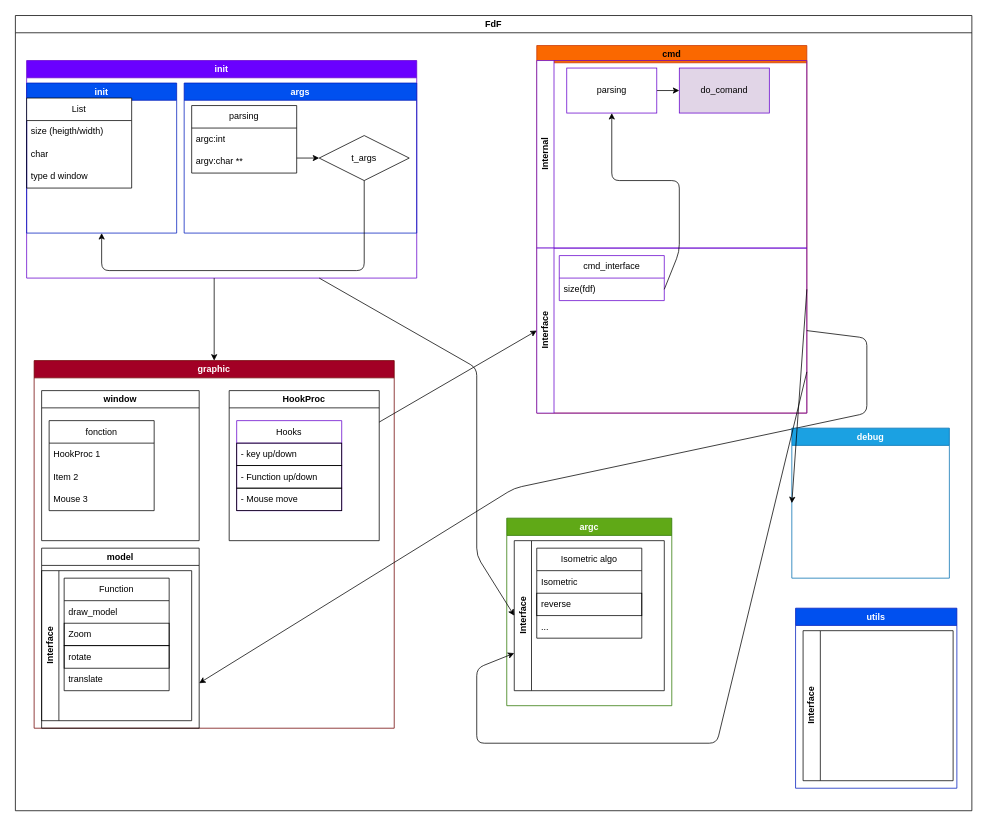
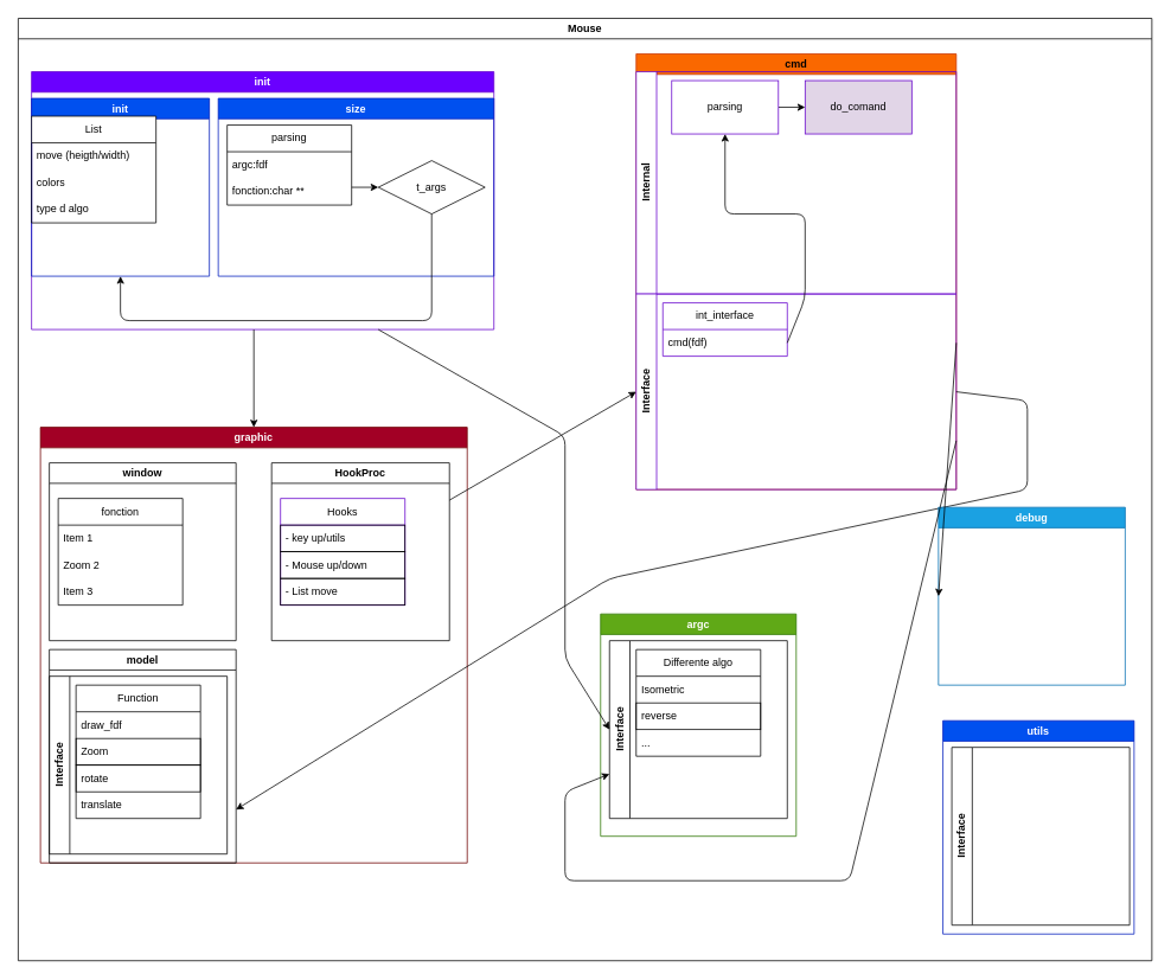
  <mxCell id="0" />
  <mxCell id="1" parent="0" />
- <mxCell id="2" value="FdF" style="swimlane;whiteSpace=wrap;html=1;" parent="1" vertex="1"><mxGeometry x="20" y="20" width="1275" height="1060" as="geometry"><mxRectangle x="40" y="40" width="60" height="30" as="alternateBounds" /></mxGeometry></mxCell>
+ <mxCell id="2" value="Mouse" style="swimlane;whiteSpace=wrap;html=1;" parent="1" vertex="1"><mxGeometry x="20" y="20" width="1275" height="1060" as="geometry"><mxRectangle x="40" y="40" width="60" height="30" as="alternateBounds" /></mxGeometry></mxCell>
  <mxCell id="3" value="init" style="swimlane;whiteSpace=wrap;html=1;fillColor=#6a00ff;fontColor=#ffffff;strokeColor=#6600CC;" parent="2" vertex="1"><mxGeometry x="15" y="60" width="520" height="290" as="geometry"><mxRectangle x="15" y="40" width="60" height="30" as="alternateBounds" /></mxGeometry></mxCell>
  <mxCell id="4" value="init" style="swimlane;whiteSpace=wrap;html=1;fillColor=#0050ef;fontColor=#ffffff;strokeColor=#001DBC;" parent="3" vertex="1"><mxGeometry y="30" width="200" height="200" as="geometry" /></mxCell>
  <mxCell id="5" value="List" style="swimlane;fontStyle=0;childLayout=stackLayout;horizontal=1;startSize=30;horizontalStack=0;resizeParent=1;resizeParentMax=0;resizeLast=0;collapsible=1;marginBottom=0;whiteSpace=wrap;html=1;" parent="4" vertex="1"><mxGeometry y="20" width="140" height="120" as="geometry" /></mxCell>
- <mxCell id="6" value="size (heigth/width)" style="text;strokeColor=none;fillColor=none;align=left;verticalAlign=middle;spacingLeft=4;spacingRight=4;overflow=hidden;points=[[0,0.5],[1,0.5]];portConstraint=eastwest;rotatable=0;whiteSpace=wrap;html=1;" parent="5" vertex="1"><mxGeometry y="30" width="140" height="30" as="geometry" /></mxCell>
- <mxCell id="7" value="char" style="text;strokeColor=none;fillColor=none;align=left;verticalAlign=middle;spacingLeft=4;spacingRight=4;overflow=hidden;points=[[0,0.5],[1,0.5]];portConstraint=eastwest;rotatable=0;whiteSpace=wrap;html=1;" parent="5" vertex="1"><mxGeometry y="60" width="140" height="30" as="geometry" /></mxCell>
- <mxCell id="8" value="type d window" style="text;strokeColor=none;fillColor=none;align=left;verticalAlign=middle;spacingLeft=4;spacingRight=4;overflow=hidden;points=[[0,0.5],[1,0.5]];portConstraint=eastwest;rotatable=0;whiteSpace=wrap;html=1;" parent="5" vertex="1"><mxGeometry y="90" width="140" height="30" as="geometry" /></mxCell>
- <mxCell id="9" value="args" style="swimlane;whiteSpace=wrap;html=1;fillColor=#0050ef;fontColor=#ffffff;strokeColor=#001DBC;" parent="3" vertex="1"><mxGeometry x="210" y="30" width="310" height="200" as="geometry" /></mxCell>
+ <mxCell id="6" value="move (heigth/width)" style="text;strokeColor=none;fillColor=none;align=left;verticalAlign=middle;spacingLeft=4;spacingRight=4;overflow=hidden;points=[[0,0.5],[1,0.5]];portConstraint=eastwest;rotatable=0;whiteSpace=wrap;html=1;" parent="5" vertex="1"><mxGeometry y="30" width="140" height="30" as="geometry" /></mxCell>
+ <mxCell id="7" value="colors" style="text;strokeColor=none;fillColor=none;align=left;verticalAlign=middle;spacingLeft=4;spacingRight=4;overflow=hidden;points=[[0,0.5],[1,0.5]];portConstraint=eastwest;rotatable=0;whiteSpace=wrap;html=1;" parent="5" vertex="1"><mxGeometry y="60" width="140" height="30" as="geometry" /></mxCell>
+ <mxCell id="8" value="type d algo" style="text;strokeColor=none;fillColor=none;align=left;verticalAlign=middle;spacingLeft=4;spacingRight=4;overflow=hidden;points=[[0,0.5],[1,0.5]];portConstraint=eastwest;rotatable=0;whiteSpace=wrap;html=1;" parent="5" vertex="1"><mxGeometry y="90" width="140" height="30" as="geometry" /></mxCell>
+ <mxCell id="9" value="size" style="swimlane;whiteSpace=wrap;html=1;fillColor=#0050ef;fontColor=#ffffff;strokeColor=#001DBC;" parent="3" vertex="1"><mxGeometry x="210" y="30" width="310" height="200" as="geometry" /></mxCell>
  <mxCell id="10" value="parsing" style="swimlane;fontStyle=0;childLayout=stackLayout;horizontal=1;startSize=30;horizontalStack=0;resizeParent=1;resizeParentMax=0;resizeLast=0;collapsible=1;marginBottom=0;whiteSpace=wrap;html=1;" parent="9" vertex="1"><mxGeometry x="10" y="30" width="140" height="90" as="geometry" /></mxCell>
- <mxCell id="11" value="argc:int" style="text;strokeColor=none;fillColor=none;align=left;verticalAlign=middle;spacingLeft=4;spacingRight=4;overflow=hidden;points=[[0,0.5],[1,0.5]];portConstraint=eastwest;rotatable=0;whiteSpace=wrap;html=1;" parent="10" vertex="1"><mxGeometry y="30" width="140" height="30" as="geometry" /></mxCell>
- <mxCell id="12" value="argv:char **" style="text;strokeColor=none;fillColor=none;align=left;verticalAlign=middle;spacingLeft=4;spacingRight=4;overflow=hidden;points=[[0,0.5],[1,0.5]];portConstraint=eastwest;rotatable=0;whiteSpace=wrap;html=1;" parent="10" vertex="1"><mxGeometry y="60" width="140" height="30" as="geometry" /></mxCell>
+ <mxCell id="11" value="argc:fdf" style="text;strokeColor=none;fillColor=none;align=left;verticalAlign=middle;spacingLeft=4;spacingRight=4;overflow=hidden;points=[[0,0.5],[1,0.5]];portConstraint=eastwest;rotatable=0;whiteSpace=wrap;html=1;" parent="10" vertex="1"><mxGeometry y="30" width="140" height="30" as="geometry" /></mxCell>
+ <mxCell id="12" value="fonction:char **" style="text;strokeColor=none;fillColor=none;align=left;verticalAlign=middle;spacingLeft=4;spacingRight=4;overflow=hidden;points=[[0,0.5],[1,0.5]];portConstraint=eastwest;rotatable=0;whiteSpace=wrap;html=1;" parent="10" vertex="1"><mxGeometry y="60" width="140" height="30" as="geometry" /></mxCell>
  <mxCell id="13" value="t_args" style="rhombus;whiteSpace=wrap;html=1;" parent="9" vertex="1"><mxGeometry x="180" y="70" width="120" height="60" as="geometry" /></mxCell>
  <mxCell id="14" value="" style="edgeStyle=none;html=1;" parent="9" target="13" edge="1"><mxGeometry relative="1" as="geometry"><mxPoint x="150" y="100" as="sourcePoint" /></mxGeometry></mxCell>
  <mxCell id="15" style="edgeStyle=none;html=1;entryX=0.5;entryY=1;entryDx=0;entryDy=0;" parent="3" source="13" target="4" edge="1"><mxGeometry relative="1" as="geometry"><mxPoint x="110.0" y="360.0" as="targetPoint" /><Array as="points"><mxPoint x="450" y="280" /><mxPoint x="100" y="280" /></Array></mxGeometry></mxCell>
  <mxCell id="16" value="graphic" style="swimlane;whiteSpace=wrap;html=1;fillColor=#a20025;fontColor=#ffffff;strokeColor=#6F0000;" parent="2" vertex="1"><mxGeometry x="25" y="460" width="480" height="490" as="geometry" /></mxCell>
  <mxCell id="17" value="HookProc&lt;br&gt;" style="swimlane;whiteSpace=wrap;html=1;" parent="16" vertex="1"><mxGeometry x="260" y="40" width="200" height="200" as="geometry"><mxRectangle x="10" y="30" width="100" height="30" as="alternateBounds" /></mxGeometry></mxCell>
  <mxCell id="18" value="Hooks" style="swimlane;fontStyle=0;childLayout=stackLayout;horizontal=1;startSize=30;horizontalStack=0;resizeParent=1;resizeParentMax=0;resizeLast=0;collapsible=1;marginBottom=0;whiteSpace=wrap;html=1;strokeColor=#6600CC;" parent="17" vertex="1"><mxGeometry x="10" y="40" width="140" height="120" as="geometry" /></mxCell>
- <mxCell id="19" value="- key up/down" style="text;strokeColor=default;fillColor=none;align=left;verticalAlign=middle;spacingLeft=4;spacingRight=4;overflow=hidden;points=[[0,0.5],[1,0.5]];portConstraint=eastwest;rotatable=0;whiteSpace=wrap;html=1;" parent="18" vertex="1"><mxGeometry y="30" width="140" height="30" as="geometry" /></mxCell>
- <mxCell id="20" value="- Function up/down" style="text;strokeColor=default;fillColor=none;align=left;verticalAlign=middle;spacingLeft=4;spacingRight=4;overflow=hidden;points=[[0,0.5],[1,0.5]];portConstraint=eastwest;rotatable=0;whiteSpace=wrap;html=1;rounded=0;" parent="18" vertex="1"><mxGeometry y="60" width="140" height="30" as="geometry" /></mxCell>
- <mxCell id="21" value="- Mouse move" style="text;strokeColor=default;fillColor=none;align=left;verticalAlign=middle;spacingLeft=4;spacingRight=4;overflow=hidden;points=[[0,0.5],[1,0.5]];portConstraint=eastwest;rotatable=0;whiteSpace=wrap;html=1;" parent="18" vertex="1"><mxGeometry y="90" width="140" height="30" as="geometry" /></mxCell>
+ <mxCell id="19" value="- key up/utils" style="text;strokeColor=default;fillColor=none;align=left;verticalAlign=middle;spacingLeft=4;spacingRight=4;overflow=hidden;points=[[0,0.5],[1,0.5]];portConstraint=eastwest;rotatable=0;whiteSpace=wrap;html=1;" parent="18" vertex="1"><mxGeometry y="30" width="140" height="30" as="geometry" /></mxCell>
+ <mxCell id="20" value="- Mouse up/down" style="text;strokeColor=default;fillColor=none;align=left;verticalAlign=middle;spacingLeft=4;spacingRight=4;overflow=hidden;points=[[0,0.5],[1,0.5]];portConstraint=eastwest;rotatable=0;whiteSpace=wrap;html=1;rounded=0;" parent="18" vertex="1"><mxGeometry y="60" width="140" height="30" as="geometry" /></mxCell>
+ <mxCell id="21" value="- List move" style="text;strokeColor=default;fillColor=none;align=left;verticalAlign=middle;spacingLeft=4;spacingRight=4;overflow=hidden;points=[[0,0.5],[1,0.5]];portConstraint=eastwest;rotatable=0;whiteSpace=wrap;html=1;" parent="18" vertex="1"><mxGeometry y="90" width="140" height="30" as="geometry" /></mxCell>
  <mxCell id="22" value="window" style="swimlane;whiteSpace=wrap;html=1;rounded=0;strokeColor=default;fillColor=none;" parent="16" vertex="1"><mxGeometry x="10" y="40" width="210" height="200" as="geometry" /></mxCell>
  <mxCell id="23" value="fonction" style="swimlane;fontStyle=0;childLayout=stackLayout;horizontal=1;startSize=30;horizontalStack=0;resizeParent=1;resizeParentMax=0;resizeLast=0;collapsible=1;marginBottom=0;whiteSpace=wrap;html=1;rounded=0;strokeColor=default;fillColor=none;" parent="22" vertex="1"><mxGeometry x="10" y="40" width="140" height="120" as="geometry" /></mxCell>
- <mxCell id="24" value="HookProc 1" style="text;strokeColor=none;fillColor=none;align=left;verticalAlign=middle;spacingLeft=4;spacingRight=4;overflow=hidden;points=[[0,0.5],[1,0.5]];portConstraint=eastwest;rotatable=0;whiteSpace=wrap;html=1;rounded=0;" parent="23" vertex="1"><mxGeometry y="30" width="140" height="30" as="geometry" /></mxCell>
- <mxCell id="25" value="Item 2" style="text;strokeColor=none;fillColor=none;align=left;verticalAlign=middle;spacingLeft=4;spacingRight=4;overflow=hidden;points=[[0,0.5],[1,0.5]];portConstraint=eastwest;rotatable=0;whiteSpace=wrap;html=1;rounded=0;" parent="23" vertex="1"><mxGeometry y="60" width="140" height="30" as="geometry" /></mxCell>
- <mxCell id="26" value="Mouse 3" style="text;strokeColor=none;fillColor=none;align=left;verticalAlign=middle;spacingLeft=4;spacingRight=4;overflow=hidden;points=[[0,0.5],[1,0.5]];portConstraint=eastwest;rotatable=0;whiteSpace=wrap;html=1;rounded=0;" parent="23" vertex="1"><mxGeometry y="90" width="140" height="30" as="geometry" /></mxCell>
+ <mxCell id="24" value="Item 1" style="text;strokeColor=none;fillColor=none;align=left;verticalAlign=middle;spacingLeft=4;spacingRight=4;overflow=hidden;points=[[0,0.5],[1,0.5]];portConstraint=eastwest;rotatable=0;whiteSpace=wrap;html=1;rounded=0;" parent="23" vertex="1"><mxGeometry y="30" width="140" height="30" as="geometry" /></mxCell>
+ <mxCell id="25" value="Zoom 2" style="text;strokeColor=none;fillColor=none;align=left;verticalAlign=middle;spacingLeft=4;spacingRight=4;overflow=hidden;points=[[0,0.5],[1,0.5]];portConstraint=eastwest;rotatable=0;whiteSpace=wrap;html=1;rounded=0;" parent="23" vertex="1"><mxGeometry y="60" width="140" height="30" as="geometry" /></mxCell>
+ <mxCell id="26" value="Item 3" style="text;strokeColor=none;fillColor=none;align=left;verticalAlign=middle;spacingLeft=4;spacingRight=4;overflow=hidden;points=[[0,0.5],[1,0.5]];portConstraint=eastwest;rotatable=0;whiteSpace=wrap;html=1;rounded=0;" parent="23" vertex="1"><mxGeometry y="90" width="140" height="30" as="geometry" /></mxCell>
  <mxCell id="27" value="model" style="swimlane;whiteSpace=wrap;html=1;rounded=0;strokeColor=default;fillColor=none;" parent="16" vertex="1"><mxGeometry x="10" y="250" width="210" height="240" as="geometry" /></mxCell>
  <mxCell id="28" value="Interface&lt;br&gt;" style="swimlane;horizontal=0;whiteSpace=wrap;html=1;rounded=0;strokeColor=default;fillColor=none;" parent="27" vertex="1"><mxGeometry y="30" width="200" height="200" as="geometry" /></mxCell>
  <mxCell id="29" value="Function" style="swimlane;fontStyle=0;childLayout=stackLayout;horizontal=1;startSize=30;horizontalStack=0;resizeParent=1;resizeParentMax=0;resizeLast=0;collapsible=1;marginBottom=0;whiteSpace=wrap;html=1;rounded=0;strokeColor=default;fillColor=none;" parent="28" vertex="1"><mxGeometry x="30" y="10" width="140" height="150" as="geometry" /></mxCell>
- <mxCell id="30" value="draw_model" style="text;strokeColor=none;fillColor=none;align=left;verticalAlign=middle;spacingLeft=4;spacingRight=4;overflow=hidden;points=[[0,0.5],[1,0.5]];portConstraint=eastwest;rotatable=0;whiteSpace=wrap;html=1;rounded=0;" parent="29" vertex="1"><mxGeometry y="30" width="140" height="30" as="geometry" /></mxCell>
+ <mxCell id="30" value="draw_fdf" style="text;strokeColor=none;fillColor=none;align=left;verticalAlign=middle;spacingLeft=4;spacingRight=4;overflow=hidden;points=[[0,0.5],[1,0.5]];portConstraint=eastwest;rotatable=0;whiteSpace=wrap;html=1;rounded=0;" parent="29" vertex="1"><mxGeometry y="30" width="140" height="30" as="geometry" /></mxCell>
  <mxCell id="31" value="Zoom" style="text;strokeColor=default;fillColor=none;align=left;verticalAlign=middle;spacingLeft=4;spacingRight=4;overflow=hidden;points=[[0,0.5],[1,0.5]];portConstraint=eastwest;rotatable=0;whiteSpace=wrap;html=1;rounded=0;" parent="29" vertex="1"><mxGeometry y="60" width="140" height="30" as="geometry" /></mxCell>
  <mxCell id="32" value="rotate" style="text;strokeColor=default;fillColor=none;align=left;verticalAlign=middle;spacingLeft=4;spacingRight=4;overflow=hidden;points=[[0,0.5],[1,0.5]];portConstraint=eastwest;rotatable=0;whiteSpace=wrap;html=1;rounded=0;" parent="29" vertex="1"><mxGeometry y="90" width="140" height="30" as="geometry" /></mxCell>
  <mxCell id="33" value="translate" style="text;strokeColor=none;fillColor=none;align=left;verticalAlign=middle;spacingLeft=4;spacingRight=4;overflow=hidden;points=[[0,0.5],[1,0.5]];portConstraint=eastwest;rotatable=0;whiteSpace=wrap;html=1;rounded=0;" parent="29" vertex="1"><mxGeometry y="120" width="140" height="30" as="geometry" /></mxCell>
  <mxCell id="34" value="" style="edgeStyle=none;html=1;entryX=0.5;entryY=0;entryDx=0;entryDy=0;" parent="2" target="16" edge="1"><mxGeometry relative="1" as="geometry"><mxPoint x="265" y="350" as="sourcePoint" /><mxPoint x="145" y="440" as="targetPoint" /></mxGeometry></mxCell>
  <mxCell id="35" value="cmd" style="swimlane;whiteSpace=wrap;html=1;fillColor=#fa6800;fontColor=#000000;strokeColor=#C73500;" parent="2" vertex="1"><mxGeometry x="695" y="40" width="360" height="490" as="geometry" /></mxCell>
  <mxCell id="36" value="Internal&lt;br&gt;" style="swimlane;horizontal=0;whiteSpace=wrap;html=1;strokeColor=#6600CC;" parent="35" vertex="1"><mxGeometry y="20" width="360" height="250" as="geometry" /></mxCell>
  <mxCell id="37" value="do_comand" style="whiteSpace=wrap;html=1;strokeColor=#6600CC;fillColor=#e1d5e7;" parent="36" vertex="1"><mxGeometry x="190" y="10" width="120" height="60" as="geometry" /></mxCell>
  <mxCell id="38" style="edgeStyle=none;html=1;entryX=0;entryY=0.5;entryDx=0;entryDy=0;" parent="36" source="39" target="37" edge="1"><mxGeometry relative="1" as="geometry" /></mxCell>
  <mxCell id="39" value="parsing" style="whiteSpace=wrap;html=1;strokeColor=#6600CC;" parent="36" vertex="1"><mxGeometry x="40" y="10" width="120" height="60" as="geometry" /></mxCell>
  <mxCell id="40" value="Interface" style="swimlane;horizontal=0;whiteSpace=wrap;html=1;strokeColor=#6600CC;movable=1;resizable=1;rotatable=1;deletable=1;editable=1;connectable=1;" parent="35" vertex="1"><mxGeometry y="270" width="360" height="220" as="geometry"><mxRectangle y="220" width="40" height="150" as="alternateBounds" /></mxGeometry></mxCell>
- <mxCell id="41" value="cmd_interface" style="swimlane;fontStyle=0;childLayout=stackLayout;horizontal=1;startSize=30;horizontalStack=0;resizeParent=1;resizeParentMax=0;resizeLast=0;collapsible=1;marginBottom=0;whiteSpace=wrap;html=1;strokeColor=#6600CC;" parent="40" vertex="1"><mxGeometry x="30" y="10" width="140" height="60" as="geometry" /></mxCell>
- <mxCell id="42" value="size(fdf)" style="text;strokeColor=none;fillColor=none;align=left;verticalAlign=middle;spacingLeft=4;spacingRight=4;overflow=hidden;points=[[0,0.5],[1,0.5]];portConstraint=eastwest;rotatable=0;whiteSpace=wrap;html=1;" parent="41" vertex="1"><mxGeometry y="30" width="140" height="30" as="geometry" /></mxCell>
+ <mxCell id="41" value="int_interface" style="swimlane;fontStyle=0;childLayout=stackLayout;horizontal=1;startSize=30;horizontalStack=0;resizeParent=1;resizeParentMax=0;resizeLast=0;collapsible=1;marginBottom=0;whiteSpace=wrap;html=1;strokeColor=#6600CC;" parent="40" vertex="1"><mxGeometry x="30" y="10" width="140" height="60" as="geometry" /></mxCell>
+ <mxCell id="42" value="cmd(fdf)" style="text;strokeColor=none;fillColor=none;align=left;verticalAlign=middle;spacingLeft=4;spacingRight=4;overflow=hidden;points=[[0,0.5],[1,0.5]];portConstraint=eastwest;rotatable=0;whiteSpace=wrap;html=1;" parent="41" vertex="1"><mxGeometry y="30" width="140" height="30" as="geometry" /></mxCell>
  <mxCell id="43" style="edgeStyle=none;html=1;entryX=0.5;entryY=1;entryDx=0;entryDy=0;exitX=1;exitY=0.5;exitDx=0;exitDy=0;" parent="35" source="42" target="39" edge="1"><mxGeometry relative="1" as="geometry"><Array as="points"><mxPoint x="190" y="275" /><mxPoint x="190" y="180" /><mxPoint x="100" y="180" /></Array></mxGeometry></mxCell>
  <mxCell id="44" style="edgeStyle=none;html=1;entryX=0;entryY=0.5;entryDx=0;entryDy=0;" parent="2" source="17" target="40" edge="1"><mxGeometry relative="1" as="geometry" /></mxCell>
  <mxCell id="45" style="edgeStyle=none;html=1;entryX=1;entryY=0.75;entryDx=0;entryDy=0;exitX=1;exitY=0.5;exitDx=0;exitDy=0;" parent="2" source="40" target="27" edge="1"><mxGeometry relative="1" as="geometry"><Array as="points"><mxPoint x="1135" y="430" /><mxPoint x="1135" y="530" /><mxPoint x="665" y="630" /></Array></mxGeometry></mxCell>
  <mxCell id="46" value="utils" style="swimlane;whiteSpace=wrap;html=1;fillColor=#0050ef;fontColor=#ffffff;strokeColor=#001DBC;" parent="2" vertex="1"><mxGeometry x="1040" y="790" width="215" height="240" as="geometry"><mxRectangle x="460" y="250" width="70" height="30" as="alternateBounds" /></mxGeometry></mxCell>
  <mxCell id="47" value="Interface" style="swimlane;horizontal=0;whiteSpace=wrap;html=1;rounded=0;strokeColor=default;fillColor=none;" parent="46" vertex="1"><mxGeometry x="10" y="30" width="200" height="200" as="geometry" /></mxCell>
  <mxCell id="48" value="debug" style="swimlane;whiteSpace=wrap;html=1;fillColor=#1ba1e2;fontColor=#ffffff;strokeColor=#006EAF;" parent="2" vertex="1"><mxGeometry x="1035" y="550" width="210" height="200" as="geometry" /></mxCell>
  <mxCell id="49" style="edgeStyle=none;html=1;exitX=1;exitY=0.25;exitDx=0;exitDy=0;entryX=0;entryY=0.5;entryDx=0;entryDy=0;" parent="2" source="40" target="48" edge="1"><mxGeometry relative="1" as="geometry" /></mxCell>
  <mxCell id="50" value="argc" style="swimlane;whiteSpace=wrap;html=1;fillColor=#60a917;fontColor=#ffffff;strokeColor=#2D7600;" parent="2" vertex="1"><mxGeometry x="655" y="670" width="220" height="250" as="geometry" /></mxCell>
  <mxCell id="51" value="Interface&lt;br&gt;" style="swimlane;horizontal=0;whiteSpace=wrap;html=1;rounded=0;strokeColor=default;fillColor=none;" parent="50" vertex="1"><mxGeometry x="10" y="30" width="200" height="200" as="geometry" /></mxCell>
- <mxCell id="52" value="Isometric algo" style="swimlane;fontStyle=0;childLayout=stackLayout;horizontal=1;startSize=30;horizontalStack=0;resizeParent=1;resizeParentMax=0;resizeLast=0;collapsible=1;marginBottom=0;whiteSpace=wrap;html=1;rounded=0;strokeColor=default;fillColor=none;" parent="51" vertex="1"><mxGeometry x="30" y="10" width="140" height="120" as="geometry" /></mxCell>
+ <mxCell id="52" value="Differente algo" style="swimlane;fontStyle=0;childLayout=stackLayout;horizontal=1;startSize=30;horizontalStack=0;resizeParent=1;resizeParentMax=0;resizeLast=0;collapsible=1;marginBottom=0;whiteSpace=wrap;html=1;rounded=0;strokeColor=default;fillColor=none;" parent="51" vertex="1"><mxGeometry x="30" y="10" width="140" height="120" as="geometry" /></mxCell>
  <mxCell id="53" value="Isometric" style="text;strokeColor=none;fillColor=none;align=left;verticalAlign=middle;spacingLeft=4;spacingRight=4;overflow=hidden;points=[[0,0.5],[1,0.5]];portConstraint=eastwest;rotatable=0;whiteSpace=wrap;html=1;rounded=0;" parent="52" vertex="1"><mxGeometry y="30" width="140" height="30" as="geometry" /></mxCell>
  <mxCell id="54" value="reverse" style="text;strokeColor=default;fillColor=none;align=left;verticalAlign=middle;spacingLeft=4;spacingRight=4;overflow=hidden;points=[[0,0.5],[1,0.5]];portConstraint=eastwest;rotatable=0;whiteSpace=wrap;html=1;rounded=0;" parent="52" vertex="1"><mxGeometry y="60" width="140" height="30" as="geometry" /></mxCell>
  <mxCell id="55" value="..." style="text;strokeColor=none;fillColor=none;align=left;verticalAlign=middle;spacingLeft=4;spacingRight=4;overflow=hidden;points=[[0,0.5],[1,0.5]];portConstraint=eastwest;rotatable=0;whiteSpace=wrap;html=1;rounded=0;" parent="52" vertex="1"><mxGeometry y="90" width="140" height="30" as="geometry" /></mxCell>
  <mxCell id="56" value="" style="edgeStyle=none;html=1;exitX=0.75;exitY=1;exitDx=0;exitDy=0;entryX=0;entryY=0.5;entryDx=0;entryDy=0;" parent="2" source="3" target="51" edge="1"><mxGeometry relative="1" as="geometry"><mxPoint x="405" y="440" as="targetPoint" /><Array as="points"><mxPoint x="615" y="470" /><mxPoint x="615" y="720" /></Array></mxGeometry></mxCell>
  <mxCell id="57" style="edgeStyle=none;html=1;entryX=0;entryY=0.75;entryDx=0;entryDy=0;exitX=1;exitY=0.75;exitDx=0;exitDy=0;" parent="2" source="40" target="51" edge="1"><mxGeometry relative="1" as="geometry"><Array as="points"><mxPoint x="935" y="970" /><mxPoint x="615" y="970" /><mxPoint x="615" y="870" /></Array></mxGeometry></mxCell>
